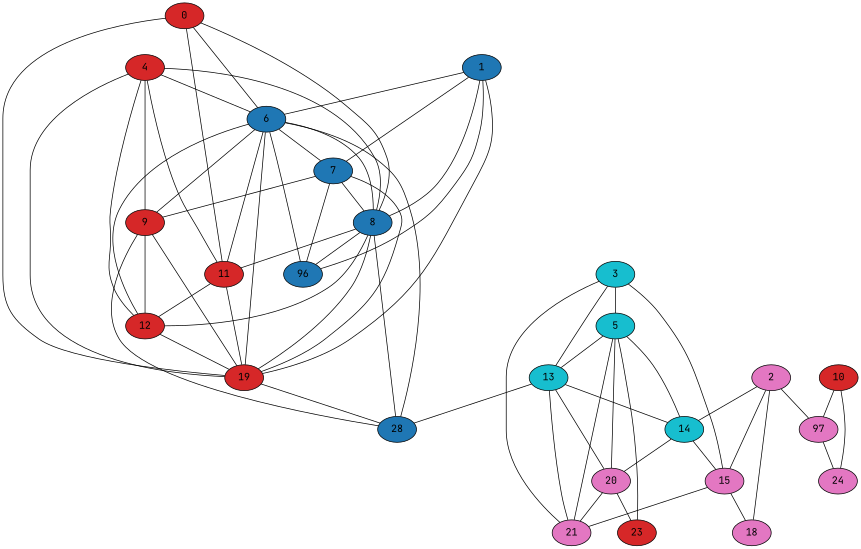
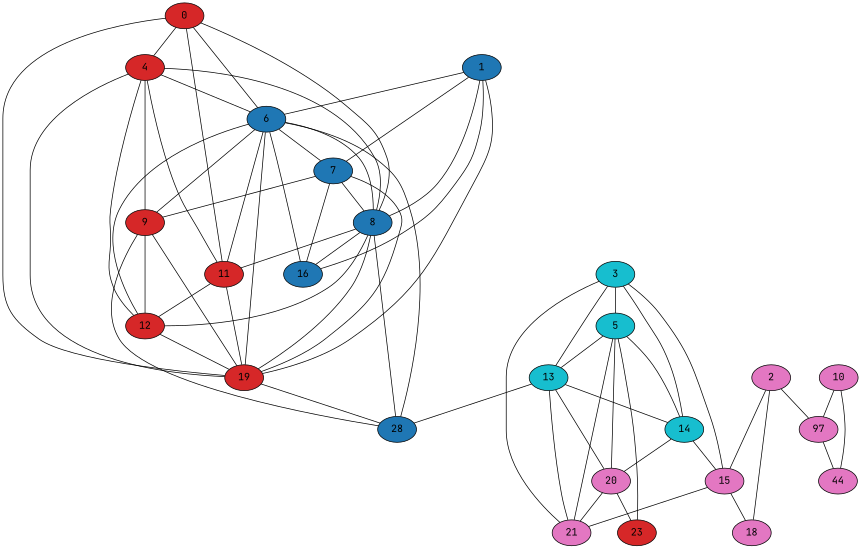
  strict graph {
    fontname="JetBrains Mono"
    node [fillcolor="#e377c2" fontname="JetBrains Mono" style=filled]
    edge [fontname="JetBrains Mono"]
    0 [fillcolor="#d62728" position="(0.11216845573072226, 0.1265825807783878)"]
    4 [fillcolor="#d62728" position="(0.12702801477363732, 0.13115880556731796)"]
    6 [fillcolor="#1f77b4" position="(0.12632244214913796, 0.1406117829414522)"]
    8 [fillcolor="#1f77b4" position="(0.12539927031337406, 0.14102053796553082)"]
    11 [fillcolor="#d62728" position="(0.1214709775807247, 0.12607148906756233)"]
    19 [fillcolor="#d62728" position="(0.13286355613102865, 0.13977226231702317)"]
    9 [fillcolor="#d62728" position="(0.14544061463307767, 0.1447376057766971)"]
    12 [fillcolor="#d62728" position="(0.13984951369550785, 0.12145077313822153)"]
    7 [fillcolor="#1f77b4" position="(0.11885026551861089, 0.1556999488040124)"]
-   16 [fillcolor="#1f77b4" position="(0.11108531357908805, 0.15354448646528296)" label=96]
+   16 [fillcolor="#1f77b4" position="(0.11108531357908805, 0.15354448646528296)"]
    n11 [fillcolor="#1f77b4" label=28 position="(0.14859713347504944, 0.14879746409234643)"]
    1 [fillcolor="#1f77b4" position="(0.1267828526171301, 0.1635805075434425)"]
    2 [position="(0.18620095499062356, 0.18257088272292826)"]
    15 [position="(0.1846918713297671, 0.16608934670401365)"]
    n15 [label=97 position="(0.1627955450051954, 0.183015749870988)"]
    18 [position="(0.18872269308722656, 0.18842196874499256)"]
    21 [position="(0.19425799127964594, 0.14392568399823738)"]
-   24 [position="(0.15220598342541547, 0.18565786686634622)"]
+   24 [position="(0.15220598342541547, 0.18565786686634622)" label=44]
    3 [fillcolor="#17becf" position="(0.1910434120513251, 0.15152618145139551)"]
    5 [fillcolor="#17becf" position="(0.1896369510693965, 0.12897125243203433)"]
    13 [fillcolor="#17becf" position="(0.17049237032259817, 0.14160673836865206)"]
    14 [fillcolor="#17becf" position="(0.17972802385360695, 0.1464914852510336)"]
    20 [position="(0.18238869470696698, 0.126375205045145)"]
    23 [fillcolor="#d62728" position="(0.17940013025092316, 0.10800301913877089)"]
-   10 [fillcolor="#d62728" position="(0.15746981297786317, 0.17437220633823985)"]
+   10 [position="(0.15746981297786317, 0.17437220633823985)"]
+   0 -- 4
    0 -- 6
    0 -- 8
    0 -- 11
    0 -- 19
    4 -- 6
    4 -- 8
    4 -- 11
    4 -- 19
    4 -- 9
    4 -- 12
    6 -- 8
    6 -- 11
    6 -- 19
    6 -- 9
    6 -- 12
    6 -- 7
    6 -- 16
    6 -- n11
    8 -- 11
    8 -- 19
    8 -- 12
    8 -- 16
    8 -- n11
    11 -- 19
    11 -- 12
    19 -- n11
    9 -- 19
    9 -- 12
    9 -- n11
    12 -- 19
    7 -- 8
    7 -- 19
    7 -- 9
    7 -- 16
    1 -- 6
    1 -- 8
    1 -- 19
    1 -- 7
    1 -- 16
    2 -- 15
    2 -- n15
    2 -- 18
    15 -- 18
    15 -- 21
    n15 -- 24
    3 -- 15
    3 -- 21
    3 -- 5
    3 -- 13
-   2 -- 14
+   3 -- 14
    5 -- 21
    5 -- 13
    5 -- 14
    5 -- 20
    5 -- 23
    13 -- n11
    13 -- 21
    13 -- 14
    13 -- 20
    14 -- 15
    14 -- 20
    20 -- 21
    20 -- 23
    10 -- n15
    10 -- 24
  }
